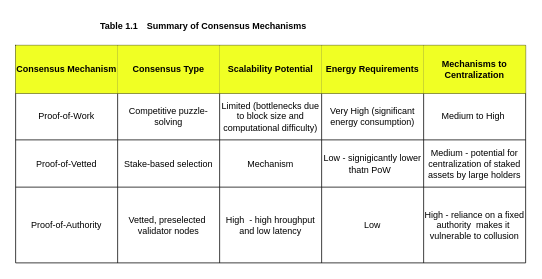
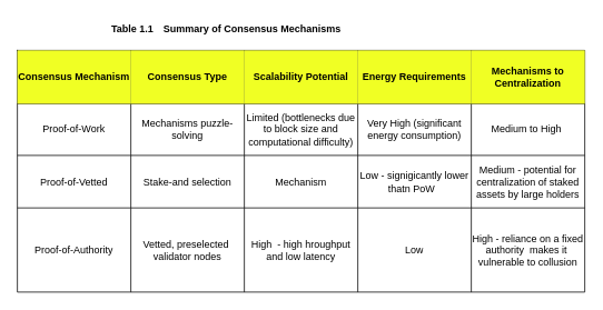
  <mxCell id="0" />
  <mxCell id="1" parent="0" />
  <mxCell id="2" value="" style="shape=table;startSize=0;container=1;collapsible=0;childLayout=tableLayout;" vertex="1" parent="1"><mxGeometry x="20" y="60" width="680" height="290" as="geometry" /></mxCell>
  <mxCell id="3" value="" style="shape=tableRow;horizontal=0;startSize=0;swimlaneHead=0;swimlaneBody=0;strokeColor=inherit;top=0;left=0;bottom=0;right=0;collapsible=0;dropTarget=0;fillColor=none;points=[[0,0.5],[1,0.5]];portConstraint=eastwest;" vertex="1" parent="2"><mxGeometry width="680" height="64" as="geometry" /></mxCell>
  <mxCell id="4" value="Consensus Mechanism" style="shape=partialRectangle;html=1;whiteSpace=wrap;connectable=0;strokeColor=inherit;overflow=hidden;fillColor=#F0FF24;top=0;left=0;bottom=0;right=0;pointerEvents=1;fontStyle=1" vertex="1" parent="3"><mxGeometry width="136" height="64" as="geometry"><mxRectangle width="136" height="64" as="alternateBounds" /></mxGeometry></mxCell>
  <mxCell id="5" value="Consensus Type" style="shape=partialRectangle;html=1;whiteSpace=wrap;connectable=0;strokeColor=inherit;overflow=hidden;fillColor=#F0FF24;top=0;left=0;bottom=0;right=0;pointerEvents=1;fontStyle=1" vertex="1" parent="3"><mxGeometry x="136" width="136" height="64" as="geometry"><mxRectangle width="136" height="64" as="alternateBounds" /></mxGeometry></mxCell>
  <mxCell id="6" value="Scalability Potential" style="shape=partialRectangle;html=1;whiteSpace=wrap;connectable=0;strokeColor=inherit;overflow=hidden;fillColor=#F0FF24;top=0;left=0;bottom=0;right=0;pointerEvents=1;fontStyle=1" vertex="1" parent="3"><mxGeometry x="272" width="136" height="64" as="geometry"><mxRectangle width="136" height="64" as="alternateBounds" /></mxGeometry></mxCell>
  <mxCell id="7" value="Energy Requirements" style="shape=partialRectangle;html=1;whiteSpace=wrap;connectable=0;strokeColor=inherit;overflow=hidden;fillColor=#F0FF24;top=0;left=0;bottom=0;right=0;pointerEvents=1;fontStyle=1" vertex="1" parent="3"><mxGeometry x="408" width="136" height="64" as="geometry"><mxRectangle width="136" height="64" as="alternateBounds" /></mxGeometry></mxCell>
  <mxCell id="8" value="Mechanisms to Centralization" style="shape=partialRectangle;html=1;whiteSpace=wrap;connectable=0;strokeColor=inherit;overflow=hidden;fillColor=#F0FF24;top=0;left=0;bottom=0;right=0;pointerEvents=1;fontStyle=1" vertex="1" parent="3"><mxGeometry x="544" width="136" height="64" as="geometry"><mxRectangle width="136" height="64" as="alternateBounds" /></mxGeometry></mxCell>
  <mxCell id="9" value="" style="shape=tableRow;horizontal=0;startSize=0;swimlaneHead=0;swimlaneBody=0;strokeColor=inherit;top=0;left=0;bottom=0;right=0;collapsible=0;dropTarget=0;fillColor=none;points=[[0,0.5],[1,0.5]];portConstraint=eastwest;" vertex="1" parent="2"><mxGeometry y="64" width="680" height="62" as="geometry" /></mxCell>
  <mxCell id="10" value="Proof-of-Work" style="shape=partialRectangle;html=1;whiteSpace=wrap;connectable=0;strokeColor=inherit;overflow=hidden;fillColor=none;top=0;left=0;bottom=0;right=0;pointerEvents=1;" vertex="1" parent="9"><mxGeometry width="136" height="62" as="geometry"><mxRectangle width="136" height="62" as="alternateBounds" /></mxGeometry></mxCell>
- <mxCell id="11" value="Competitive puzzle-solving" style="shape=partialRectangle;html=1;whiteSpace=wrap;connectable=0;strokeColor=inherit;overflow=hidden;fillColor=none;top=0;left=0;bottom=0;right=0;pointerEvents=1;" vertex="1" parent="9"><mxGeometry x="136" width="136" height="62" as="geometry"><mxRectangle width="136" height="62" as="alternateBounds" /></mxGeometry></mxCell>
+ <mxCell id="11" value="Mechanisms puzzle-solving" style="shape=partialRectangle;html=1;whiteSpace=wrap;connectable=0;strokeColor=inherit;overflow=hidden;fillColor=none;top=0;left=0;bottom=0;right=0;pointerEvents=1;" vertex="1" parent="9"><mxGeometry x="136" width="136" height="62" as="geometry"><mxRectangle width="136" height="62" as="alternateBounds" /></mxGeometry></mxCell>
  <mxCell id="12" value="Limited (bottlenecks due to block size and computational difficulty)" style="shape=partialRectangle;html=1;whiteSpace=wrap;connectable=0;strokeColor=inherit;overflow=hidden;fillColor=none;top=0;left=0;bottom=0;right=0;pointerEvents=1;" vertex="1" parent="9"><mxGeometry x="272" width="136" height="62" as="geometry"><mxRectangle width="136" height="62" as="alternateBounds" /></mxGeometry></mxCell>
  <mxCell id="13" value="Very High (significant energy consumption)" style="shape=partialRectangle;html=1;whiteSpace=wrap;connectable=0;strokeColor=inherit;overflow=hidden;fillColor=none;top=0;left=0;bottom=0;right=0;pointerEvents=1;" vertex="1" parent="9"><mxGeometry x="408" width="136" height="62" as="geometry"><mxRectangle width="136" height="62" as="alternateBounds" /></mxGeometry></mxCell>
  <mxCell id="14" value="Medium to High&amp;nbsp;" style="shape=partialRectangle;html=1;whiteSpace=wrap;connectable=0;strokeColor=inherit;overflow=hidden;fillColor=none;top=0;left=0;bottom=0;right=0;pointerEvents=1;" vertex="1" parent="9"><mxGeometry x="544" width="136" height="62" as="geometry"><mxRectangle width="136" height="62" as="alternateBounds" /></mxGeometry></mxCell>
  <mxCell id="15" value="" style="shape=tableRow;horizontal=0;startSize=0;swimlaneHead=0;swimlaneBody=0;strokeColor=inherit;top=0;left=0;bottom=0;right=0;collapsible=0;dropTarget=0;fillColor=none;points=[[0,0.5],[1,0.5]];portConstraint=eastwest;" vertex="1" parent="2"><mxGeometry y="126" width="680" height="63" as="geometry" /></mxCell>
  <mxCell id="16" value="Proof-of-Vetted" style="shape=partialRectangle;html=1;whiteSpace=wrap;connectable=0;strokeColor=inherit;overflow=hidden;fillColor=none;top=0;left=0;bottom=0;right=0;pointerEvents=1;" vertex="1" parent="15"><mxGeometry width="136" height="63" as="geometry"><mxRectangle width="136" height="63" as="alternateBounds" /></mxGeometry></mxCell>
- <mxCell id="17" value="Stake-based selection" style="shape=partialRectangle;html=1;whiteSpace=wrap;connectable=0;strokeColor=inherit;overflow=hidden;fillColor=none;top=0;left=0;bottom=0;right=0;pointerEvents=1;" vertex="1" parent="15"><mxGeometry x="136" width="136" height="63" as="geometry"><mxRectangle width="136" height="63" as="alternateBounds" /></mxGeometry></mxCell>
+ <mxCell id="17" value="Stake-and selection" style="shape=partialRectangle;html=1;whiteSpace=wrap;connectable=0;strokeColor=inherit;overflow=hidden;fillColor=none;top=0;left=0;bottom=0;right=0;pointerEvents=1;" vertex="1" parent="15"><mxGeometry x="136" width="136" height="63" as="geometry"><mxRectangle width="136" height="63" as="alternateBounds" /></mxGeometry></mxCell>
  <mxCell id="18" value="Mechanism" style="shape=partialRectangle;html=1;whiteSpace=wrap;connectable=0;strokeColor=inherit;overflow=hidden;fillColor=none;top=0;left=0;bottom=0;right=0;pointerEvents=1;" vertex="1" parent="15"><mxGeometry x="272" width="136" height="63" as="geometry"><mxRectangle width="136" height="63" as="alternateBounds" /></mxGeometry></mxCell>
  <mxCell id="19" value="Low - signigicantly lower thatn PoW&amp;nbsp;&amp;nbsp;" style="shape=partialRectangle;html=1;whiteSpace=wrap;connectable=0;strokeColor=inherit;overflow=hidden;fillColor=none;top=0;left=0;bottom=0;right=0;pointerEvents=1;" vertex="1" parent="15"><mxGeometry x="408" width="136" height="63" as="geometry"><mxRectangle width="136" height="63" as="alternateBounds" /></mxGeometry></mxCell>
  <mxCell id="20" value="Medium - potential for centralization of staked assets by large holders" style="shape=partialRectangle;html=1;whiteSpace=wrap;connectable=0;strokeColor=inherit;overflow=hidden;fillColor=none;top=0;left=0;bottom=0;right=0;pointerEvents=1;" vertex="1" parent="15"><mxGeometry x="544" width="136" height="63" as="geometry"><mxRectangle width="136" height="63" as="alternateBounds" /></mxGeometry></mxCell>
  <mxCell id="21" value="" style="shape=tableRow;horizontal=0;startSize=0;swimlaneHead=0;swimlaneBody=0;strokeColor=inherit;top=0;left=0;bottom=0;right=0;collapsible=0;dropTarget=0;fillColor=none;points=[[0,0.5],[1,0.5]];portConstraint=eastwest;" vertex="1" parent="2"><mxGeometry y="189" width="680" height="101" as="geometry" /></mxCell>
  <mxCell id="22" value="Proof-of-Authority" style="shape=partialRectangle;html=1;whiteSpace=wrap;connectable=0;strokeColor=inherit;overflow=hidden;fillColor=none;top=0;left=0;bottom=0;right=0;pointerEvents=1;" vertex="1" parent="21"><mxGeometry width="136" height="101" as="geometry"><mxRectangle width="136" height="101" as="alternateBounds" /></mxGeometry></mxCell>
  <mxCell id="23" value="Vetted, preselected&amp;nbsp; validator nodes" style="shape=partialRectangle;html=1;whiteSpace=wrap;connectable=0;strokeColor=inherit;overflow=hidden;fillColor=none;top=0;left=0;bottom=0;right=0;pointerEvents=1;" vertex="1" parent="21"><mxGeometry x="136" width="136" height="101" as="geometry"><mxRectangle width="136" height="101" as="alternateBounds" /></mxGeometry></mxCell>
  <mxCell id="24" value="High  - high hroughput and low latency" style="shape=partialRectangle;html=1;whiteSpace=wrap;connectable=0;strokeColor=inherit;overflow=hidden;fillColor=none;top=0;left=0;bottom=0;right=0;pointerEvents=1;" vertex="1" parent="21"><mxGeometry x="272" width="136" height="101" as="geometry"><mxRectangle width="136" height="101" as="alternateBounds" /></mxGeometry></mxCell>
  <mxCell id="25" value="Low" style="shape=partialRectangle;html=1;whiteSpace=wrap;connectable=0;strokeColor=inherit;overflow=hidden;fillColor=none;top=0;left=0;bottom=0;right=0;pointerEvents=1;" vertex="1" parent="21"><mxGeometry x="408" width="136" height="101" as="geometry"><mxRectangle width="136" height="101" as="alternateBounds" /></mxGeometry></mxCell>
  <mxCell id="26" value="High - reliance on a fixed authority&amp;nbsp; makes it&amp;nbsp; vulnerable to collusion" style="shape=partialRectangle;html=1;whiteSpace=wrap;connectable=0;strokeColor=inherit;overflow=hidden;fillColor=none;top=0;left=0;bottom=0;right=0;pointerEvents=1;" vertex="1" parent="21"><mxGeometry x="544" width="136" height="101" as="geometry"><mxRectangle width="136" height="101" as="alternateBounds" /></mxGeometry></mxCell>
  <mxCell id="27" value="Table 1.1 Summary of Consensus Mechanisms" style="text;html=1;align=center;verticalAlign=middle;resizable=0;points=[];autosize=1;strokeColor=none;fillColor=none;fontStyle=1" vertex="1" parent="1"><mxGeometry x="130" y="20" width="280" height="30" as="geometry" /></mxCell>
